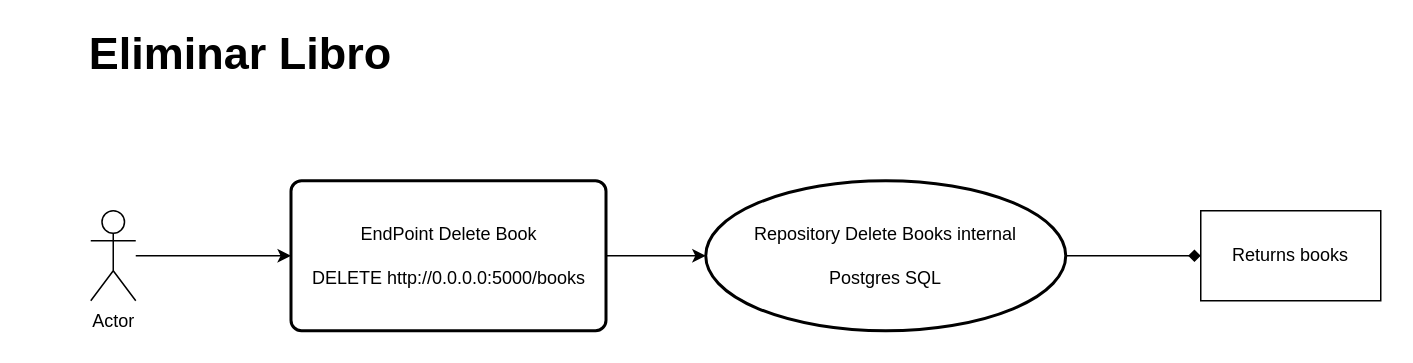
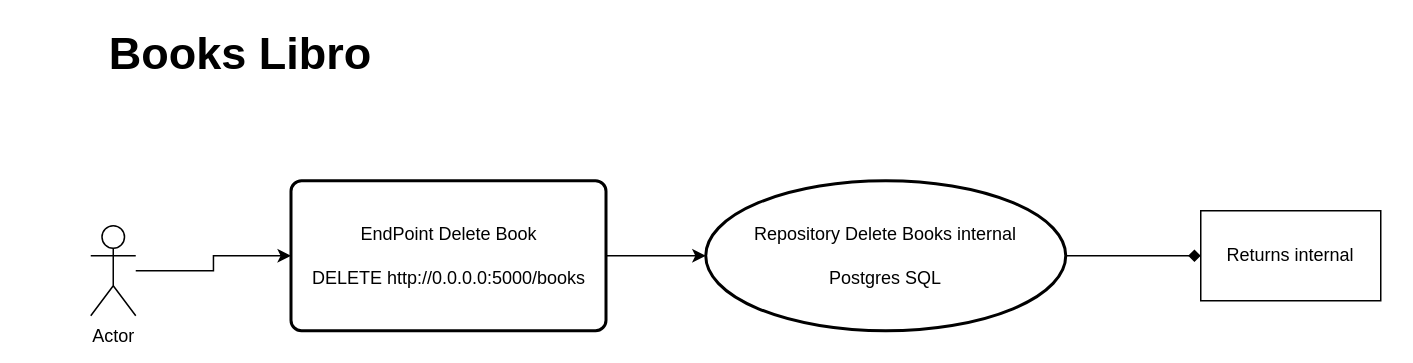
  <mxCell id="0" />
  <mxCell id="1" parent="0" />
  <mxCell id="2" style="edgeStyle=orthogonalEdgeStyle;rounded=0;orthogonalLoop=1;jettySize=auto;html=1;entryX=0;entryY=0.5;entryDx=0;entryDy=0;" edge="1" parent="1" source="3" target="5"><mxGeometry relative="1" as="geometry" /></mxCell>
- <mxCell id="3" value="Actor" style="shape=umlActor;verticalLabelPosition=bottom;verticalAlign=top;html=1;outlineConnect=0;" vertex="1" parent="1"><mxGeometry x="60" y="140" width="30" height="60" as="geometry" /></mxCell>
+ <mxCell id="3" value="Actor" style="shape=umlActor;verticalLabelPosition=bottom;verticalAlign=top;html=1;outlineConnect=0;" vertex="1" parent="1"><mxGeometry x="60" y="150" width="30" height="60" as="geometry" /></mxCell>
  <mxCell id="4" style="edgeStyle=orthogonalEdgeStyle;rounded=0;orthogonalLoop=1;jettySize=auto;html=1;entryX=0;entryY=0.5;entryDx=0;entryDy=0;" edge="1" parent="1" source="5" target="7"><mxGeometry relative="1" as="geometry" /></mxCell>
  <mxCell id="5" value="EndPoint Delete Book&lt;br&gt;&lt;br&gt;DELETE http://0.0.0.0:5000/books" style="rounded=1;whiteSpace=wrap;html=1;absoluteArcSize=1;arcSize=14;strokeWidth=2;" vertex="1" parent="1"><mxGeometry x="193.5" y="120" width="210" height="100" as="geometry" /></mxCell>
  <mxCell id="6" style="edgeStyle=orthogonalEdgeStyle;rounded=0;orthogonalLoop=1;jettySize=auto;html=1;entryX=0;entryY=0.5;entryDx=0;entryDy=0;endArrow=diamond;" edge="1" parent="1" source="7" target="8"><mxGeometry relative="1" as="geometry"><mxPoint x="850" y="170" as="targetPoint" /></mxGeometry></mxCell>
  <mxCell id="7" value="Repository Delete Books internal&lt;br&gt;&lt;br&gt;Postgres SQL" style="ellipse;whiteSpace=wrap;html=1;absoluteArcSize=1;arcSize=14;strokeWidth=2;" vertex="1" parent="1"><mxGeometry x="470" y="120" width="240" height="100" as="geometry" /></mxCell>
- <mxCell id="8" value="Returns books" style="whiteSpace=wrap;html=1;" vertex="1" parent="1"><mxGeometry x="800" y="140" width="120" height="60" as="geometry" /></mxCell>
- <mxCell id="9" value="&lt;font style=&quot;font-size: 30px&quot;&gt;&lt;b&gt;Eliminar Libro&lt;/b&gt;&lt;/font&gt;" style="text;html=1;strokeColor=none;fillColor=none;align=center;verticalAlign=middle;whiteSpace=wrap;rounded=0;fontSize=25;" vertex="1" parent="1"><mxGeometry x="20" y="20" width="280" height="30" as="geometry" /></mxCell>
+ <mxCell id="8" value="Returns internal" style="whiteSpace=wrap;html=1;" vertex="1" parent="1"><mxGeometry x="800" y="140" width="120" height="60" as="geometry" /></mxCell>
+ <mxCell id="9" value="&lt;font style=&quot;font-size: 30px&quot;&gt;&lt;b&gt;Books Libro&lt;/b&gt;&lt;/font&gt;" style="text;html=1;strokeColor=none;fillColor=none;align=center;verticalAlign=middle;whiteSpace=wrap;rounded=0;fontSize=25;" vertex="1" parent="1"><mxGeometry x="20" y="20" width="280" height="30" as="geometry" /></mxCell>
